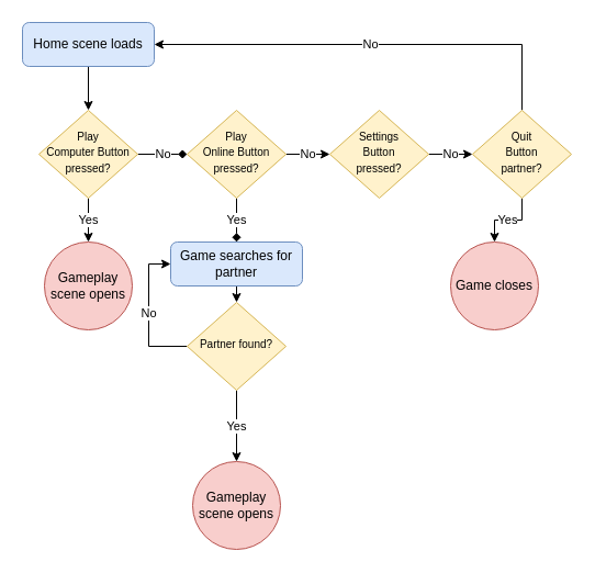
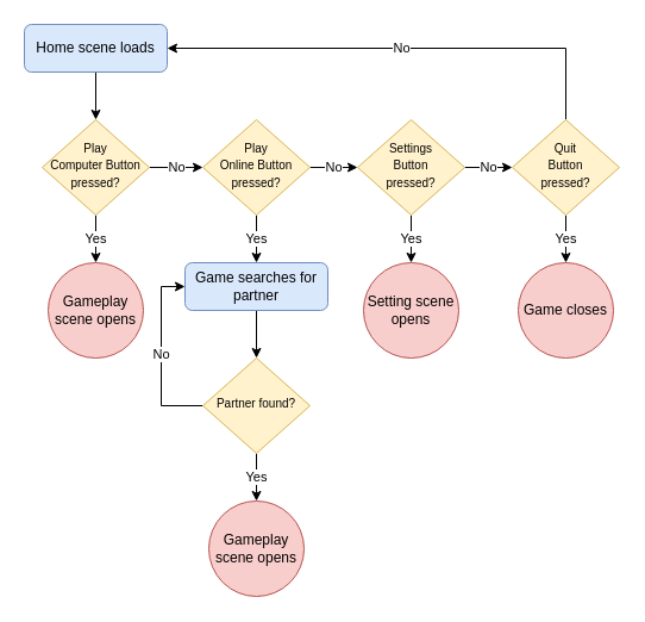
  <mxCell id="0" />
  <mxCell id="1" parent="0" />
- <mxCell id="2" value="No" style="edgeStyle=orthogonalEdgeStyle;rounded=0;orthogonalLoop=1;jettySize=auto;html=1;exitX=1;exitY=0.5;exitDx=0;exitDy=0;entryX=0;entryY=0.5;entryDx=0;entryDy=0;endArrow=diamond;" edge="1" parent="1" source="4" target="7"><mxGeometry relative="1" as="geometry" /></mxCell>
+ <mxCell id="2" value="No" style="edgeStyle=orthogonalEdgeStyle;rounded=0;orthogonalLoop=1;jettySize=auto;html=1;exitX=1;exitY=0.5;exitDx=0;exitDy=0;entryX=0;entryY=0.5;entryDx=0;entryDy=0;" edge="1" parent="1" source="4" target="7"><mxGeometry relative="1" as="geometry" /></mxCell>
  <mxCell id="3" value="Yes" style="edgeStyle=orthogonalEdgeStyle;rounded=0;orthogonalLoop=1;jettySize=auto;html=1;exitX=0.5;exitY=1;exitDx=0;exitDy=0;entryX=0.5;entryY=0;entryDx=0;entryDy=0;" edge="1" parent="1" source="4" target="24"><mxGeometry relative="1" as="geometry" /></mxCell>
  <mxCell id="4" value="&lt;font style=&quot;font-size: 10px&quot;&gt;Play &lt;br&gt;Computer Button pressed?&lt;/font&gt;" style="rhombus;whiteSpace=wrap;html=1;shadow=0;fontFamily=Helvetica;fontSize=12;align=center;strokeWidth=1;spacing=6;spacingTop=-4;fillColor=#fff2cc;strokeColor=#d6b656;" parent="1" vertex="1"><mxGeometry x="35" y="100" width="90" height="80" as="geometry" /></mxCell>
  <mxCell id="5" value="No" style="edgeStyle=orthogonalEdgeStyle;rounded=0;orthogonalLoop=1;jettySize=auto;html=1;exitX=1;exitY=0.5;exitDx=0;exitDy=0;entryX=0;entryY=0.5;entryDx=0;entryDy=0;" edge="1" parent="1" source="7" target="10"><mxGeometry relative="1" as="geometry" /></mxCell>
- <mxCell id="6" value="Yes" style="edgeStyle=orthogonalEdgeStyle;rounded=0;orthogonalLoop=1;jettySize=auto;html=1;exitX=0.5;exitY=1;exitDx=0;exitDy=0;endArrow=diamond;" edge="1" parent="1" source="7" target="20"><mxGeometry relative="1" as="geometry"><mxPoint x="215" y="260" as="targetPoint" /></mxGeometry></mxCell>
+ <mxCell id="6" value="Yes" style="edgeStyle=orthogonalEdgeStyle;rounded=0;orthogonalLoop=1;jettySize=auto;html=1;exitX=0.5;exitY=1;exitDx=0;exitDy=0;" edge="1" parent="1" source="7" target="20"><mxGeometry relative="1" as="geometry"><mxPoint x="215" y="260" as="targetPoint" /></mxGeometry></mxCell>
  <mxCell id="7" value="&lt;font style=&quot;font-size: 10px&quot;&gt;Play &lt;br&gt;Online Button pressed?&lt;/font&gt;" style="rhombus;whiteSpace=wrap;html=1;shadow=0;fontFamily=Helvetica;fontSize=12;align=center;strokeWidth=1;spacing=6;spacingTop=-4;fillColor=#fff2cc;strokeColor=#d6b656;" vertex="1" parent="1"><mxGeometry x="170" y="100" width="90" height="80" as="geometry" /></mxCell>
  <mxCell id="8" value="No" style="edgeStyle=orthogonalEdgeStyle;rounded=0;orthogonalLoop=1;jettySize=auto;html=1;exitX=1;exitY=0.5;exitDx=0;exitDy=0;entryX=0;entryY=0.5;entryDx=0;entryDy=0;" edge="1" parent="1" source="10" target="13"><mxGeometry relative="1" as="geometry" /></mxCell>
+ <mxCell id="9" value="Yes" style="edgeStyle=orthogonalEdgeStyle;rounded=0;orthogonalLoop=1;jettySize=auto;html=1;exitX=0.5;exitY=1;exitDx=0;exitDy=0;" edge="1" parent="1" source="10" target="17"><mxGeometry relative="1" as="geometry" /></mxCell>
  <mxCell id="10" value="&lt;font style=&quot;font-size: 10px&quot;&gt;Settings &lt;br&gt;Button &lt;br&gt;pressed?&lt;/font&gt;" style="rhombus;whiteSpace=wrap;html=1;shadow=0;fontFamily=Helvetica;fontSize=12;align=center;strokeWidth=1;spacing=6;spacingTop=-4;fillColor=#fff2cc;strokeColor=#d6b656;" vertex="1" parent="1"><mxGeometry x="300" y="100" width="90" height="80" as="geometry" /></mxCell>
  <mxCell id="11" value="No" style="edgeStyle=orthogonalEdgeStyle;rounded=0;orthogonalLoop=1;jettySize=auto;html=1;exitX=0.5;exitY=0;exitDx=0;exitDy=0;entryX=1;entryY=0.5;entryDx=0;entryDy=0;" edge="1" parent="1" source="13" target="15"><mxGeometry relative="1" as="geometry" /></mxCell>
  <mxCell id="12" value="Yes" style="edgeStyle=orthogonalEdgeStyle;rounded=0;orthogonalLoop=1;jettySize=auto;html=1;exitX=0.5;exitY=1;exitDx=0;exitDy=0;" edge="1" parent="1" source="13" target="16"><mxGeometry relative="1" as="geometry"><mxPoint x="475" y="230" as="targetPoint" /></mxGeometry></mxCell>
- <mxCell id="13" value="&lt;font style=&quot;font-size: 10px&quot;&gt;Quit&lt;br&gt;Button &lt;br&gt;partner?&lt;/font&gt;" style="rhombus;whiteSpace=wrap;html=1;shadow=0;fontFamily=Helvetica;fontSize=12;align=center;strokeWidth=1;spacing=6;spacingTop=-4;fillColor=#fff2cc;strokeColor=#d6b656;" vertex="1" parent="1"><mxGeometry x="430" y="100" width="90" height="80" as="geometry" /></mxCell>
+ <mxCell id="13" value="&lt;font style=&quot;font-size: 10px&quot;&gt;Quit&lt;br&gt;Button &lt;br&gt;pressed?&lt;/font&gt;" style="rhombus;whiteSpace=wrap;html=1;shadow=0;fontFamily=Helvetica;fontSize=12;align=center;strokeWidth=1;spacing=6;spacingTop=-4;fillColor=#fff2cc;strokeColor=#d6b656;" vertex="1" parent="1"><mxGeometry x="430" y="100" width="90" height="80" as="geometry" /></mxCell>
  <mxCell id="14" style="edgeStyle=orthogonalEdgeStyle;rounded=0;orthogonalLoop=1;jettySize=auto;html=1;exitX=0.5;exitY=1;exitDx=0;exitDy=0;entryX=0.5;entryY=0;entryDx=0;entryDy=0;" edge="1" parent="1" source="15" target="4"><mxGeometry relative="1" as="geometry" /></mxCell>
  <mxCell id="15" value="Home scene loads" style="rounded=1;whiteSpace=wrap;html=1;fillColor=#dae8fc;strokeColor=#6c8ebf;" vertex="1" parent="1"><mxGeometry x="20" y="20" width="120" height="40" as="geometry" /></mxCell>
- <mxCell id="16" value="Game closes" style="ellipse;whiteSpace=wrap;html=1;aspect=fixed;fillColor=#f8cecc;strokeColor=#b85450;" vertex="1" parent="1"><mxGeometry x="410" y="220" width="80" height="80" as="geometry" /></mxCell>
+ <mxCell id="16" value="Game closes" style="ellipse;whiteSpace=wrap;html=1;aspect=fixed;fillColor=#f8cecc;strokeColor=#b85450;" vertex="1" parent="1"><mxGeometry x="435" y="220" width="80" height="80" as="geometry" /></mxCell>
+ <mxCell id="17" value="Setting scene opens" style="ellipse;whiteSpace=wrap;html=1;aspect=fixed;fillColor=#f8cecc;strokeColor=#b85450;" vertex="1" parent="1"><mxGeometry x="305" y="220" width="80" height="80" as="geometry" /></mxCell>
  <mxCell id="18" value="Gameplay scene opens" style="ellipse;whiteSpace=wrap;html=1;aspect=fixed;fillColor=#f8cecc;strokeColor=#b85450;" vertex="1" parent="1"><mxGeometry x="175" y="420" width="80" height="80" as="geometry" /></mxCell>
  <mxCell id="19" style="edgeStyle=orthogonalEdgeStyle;rounded=0;orthogonalLoop=1;jettySize=auto;html=1;exitX=0.5;exitY=1;exitDx=0;exitDy=0;entryX=0.5;entryY=0;entryDx=0;entryDy=0;" edge="1" parent="1" source="20" target="23"><mxGeometry relative="1" as="geometry" /></mxCell>
  <mxCell id="20" value="Game searches for partner" style="rounded=1;whiteSpace=wrap;html=1;fillColor=#dae8fc;strokeColor=#6c8ebf;" vertex="1" parent="1"><mxGeometry x="155" y="220" width="120" height="40" as="geometry" /></mxCell>
  <mxCell id="21" value="No" style="edgeStyle=orthogonalEdgeStyle;rounded=0;orthogonalLoop=1;jettySize=auto;html=1;exitX=0;exitY=0.5;exitDx=0;exitDy=0;entryX=0;entryY=0.5;entryDx=0;entryDy=0;" edge="1" parent="1" source="23" target="20"><mxGeometry relative="1" as="geometry" /></mxCell>
  <mxCell id="22" value="Yes" style="edgeStyle=orthogonalEdgeStyle;rounded=0;orthogonalLoop=1;jettySize=auto;html=1;exitX=0.5;exitY=1;exitDx=0;exitDy=0;" edge="1" parent="1" source="23" target="18"><mxGeometry relative="1" as="geometry" /></mxCell>
- <mxCell id="23" value="&lt;span style=&quot;font-size: 10px&quot;&gt;Partner found?&lt;/span&gt;" style="rhombus;whiteSpace=wrap;html=1;shadow=0;fontFamily=Helvetica;fontSize=12;align=center;strokeWidth=1;spacing=6;spacingTop=-4;fillColor=#fff2cc;strokeColor=#d6b656;" vertex="1" parent="1"><mxGeometry x="170" y="275" width="90" height="80" as="geometry" /></mxCell>
+ <mxCell id="23" value="&lt;span style=&quot;font-size: 10px&quot;&gt;Partner found?&lt;/span&gt;" style="rhombus;whiteSpace=wrap;html=1;shadow=0;fontFamily=Helvetica;fontSize=12;align=center;strokeWidth=1;spacing=6;spacingTop=-4;fillColor=#fff2cc;strokeColor=#d6b656;" vertex="1" parent="1"><mxGeometry x="170" y="300" width="90" height="80" as="geometry" /></mxCell>
  <mxCell id="24" value="Gameplay scene opens" style="ellipse;whiteSpace=wrap;html=1;aspect=fixed;fillColor=#f8cecc;strokeColor=#b85450;" vertex="1" parent="1"><mxGeometry x="40" y="220" width="80" height="80" as="geometry" /></mxCell>
